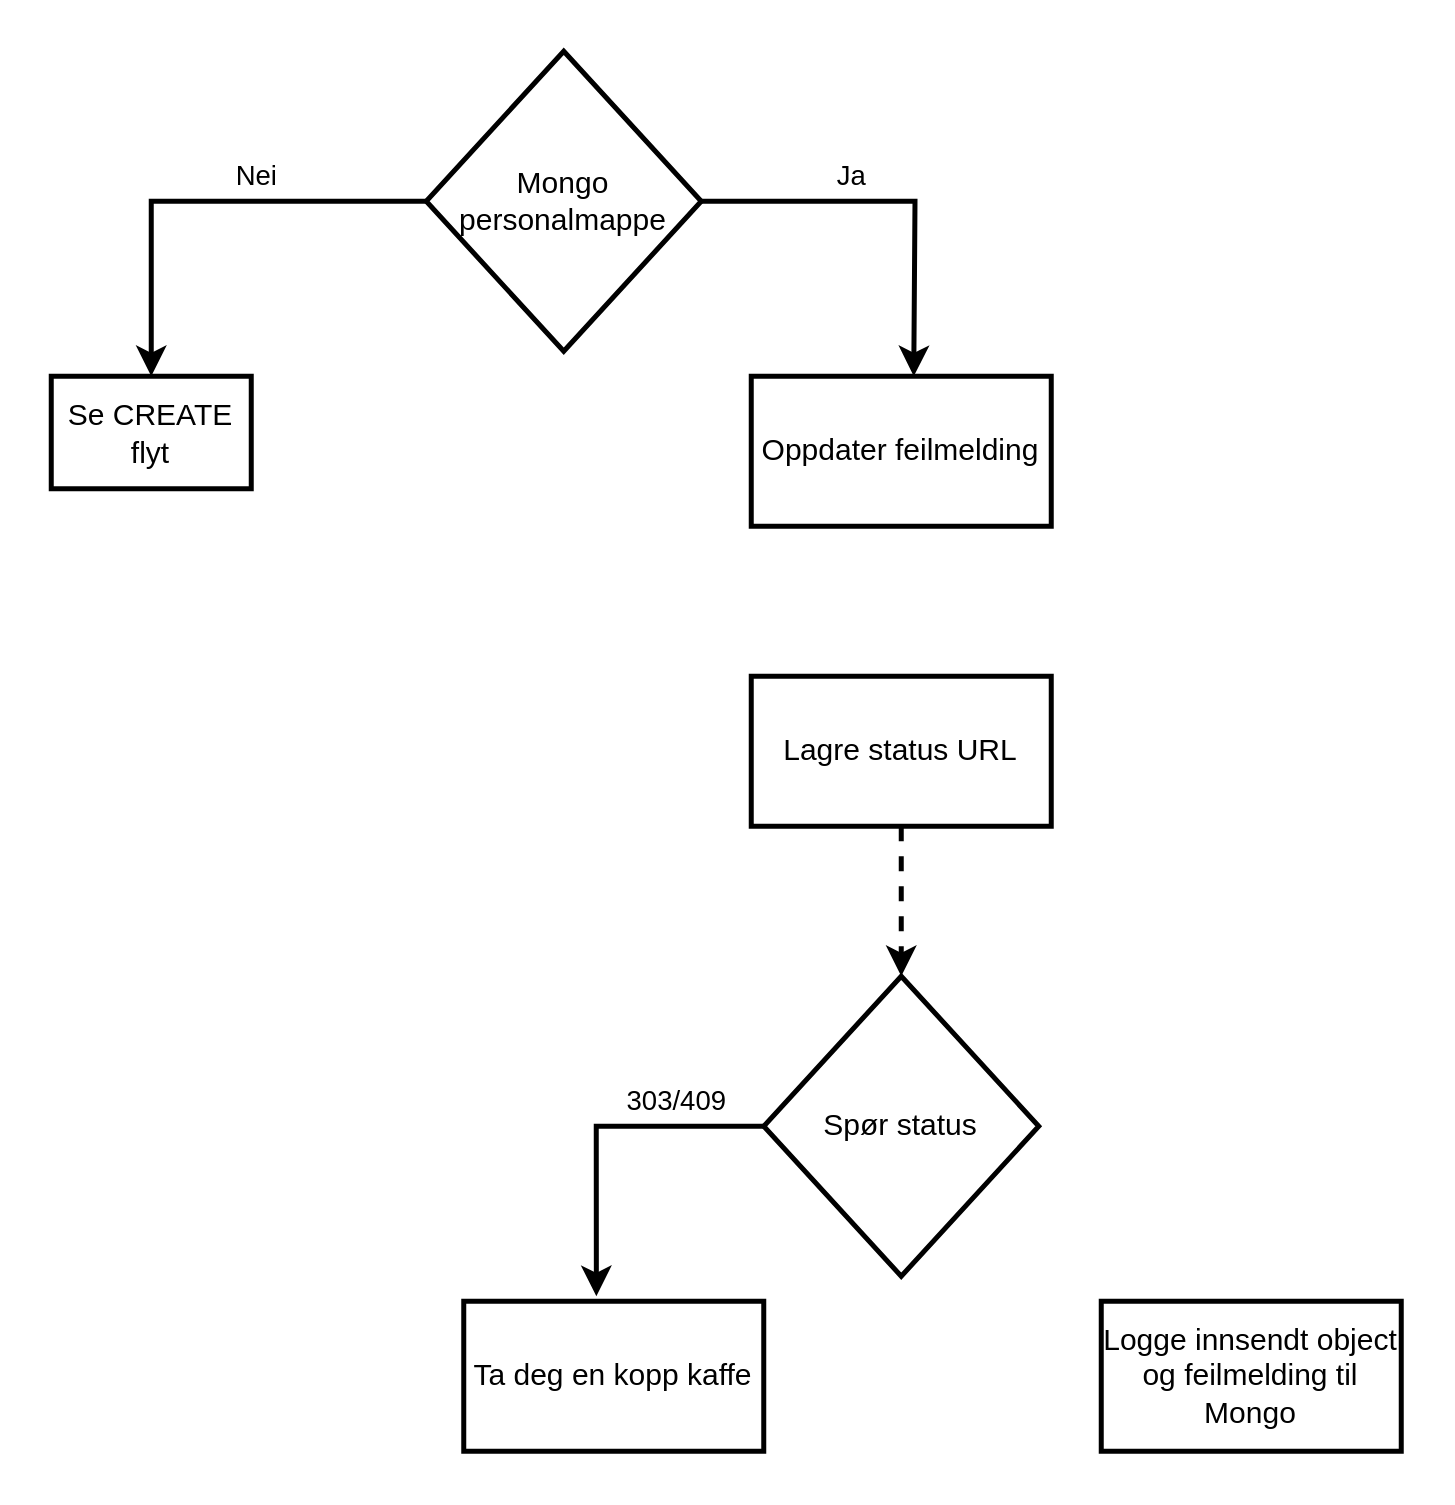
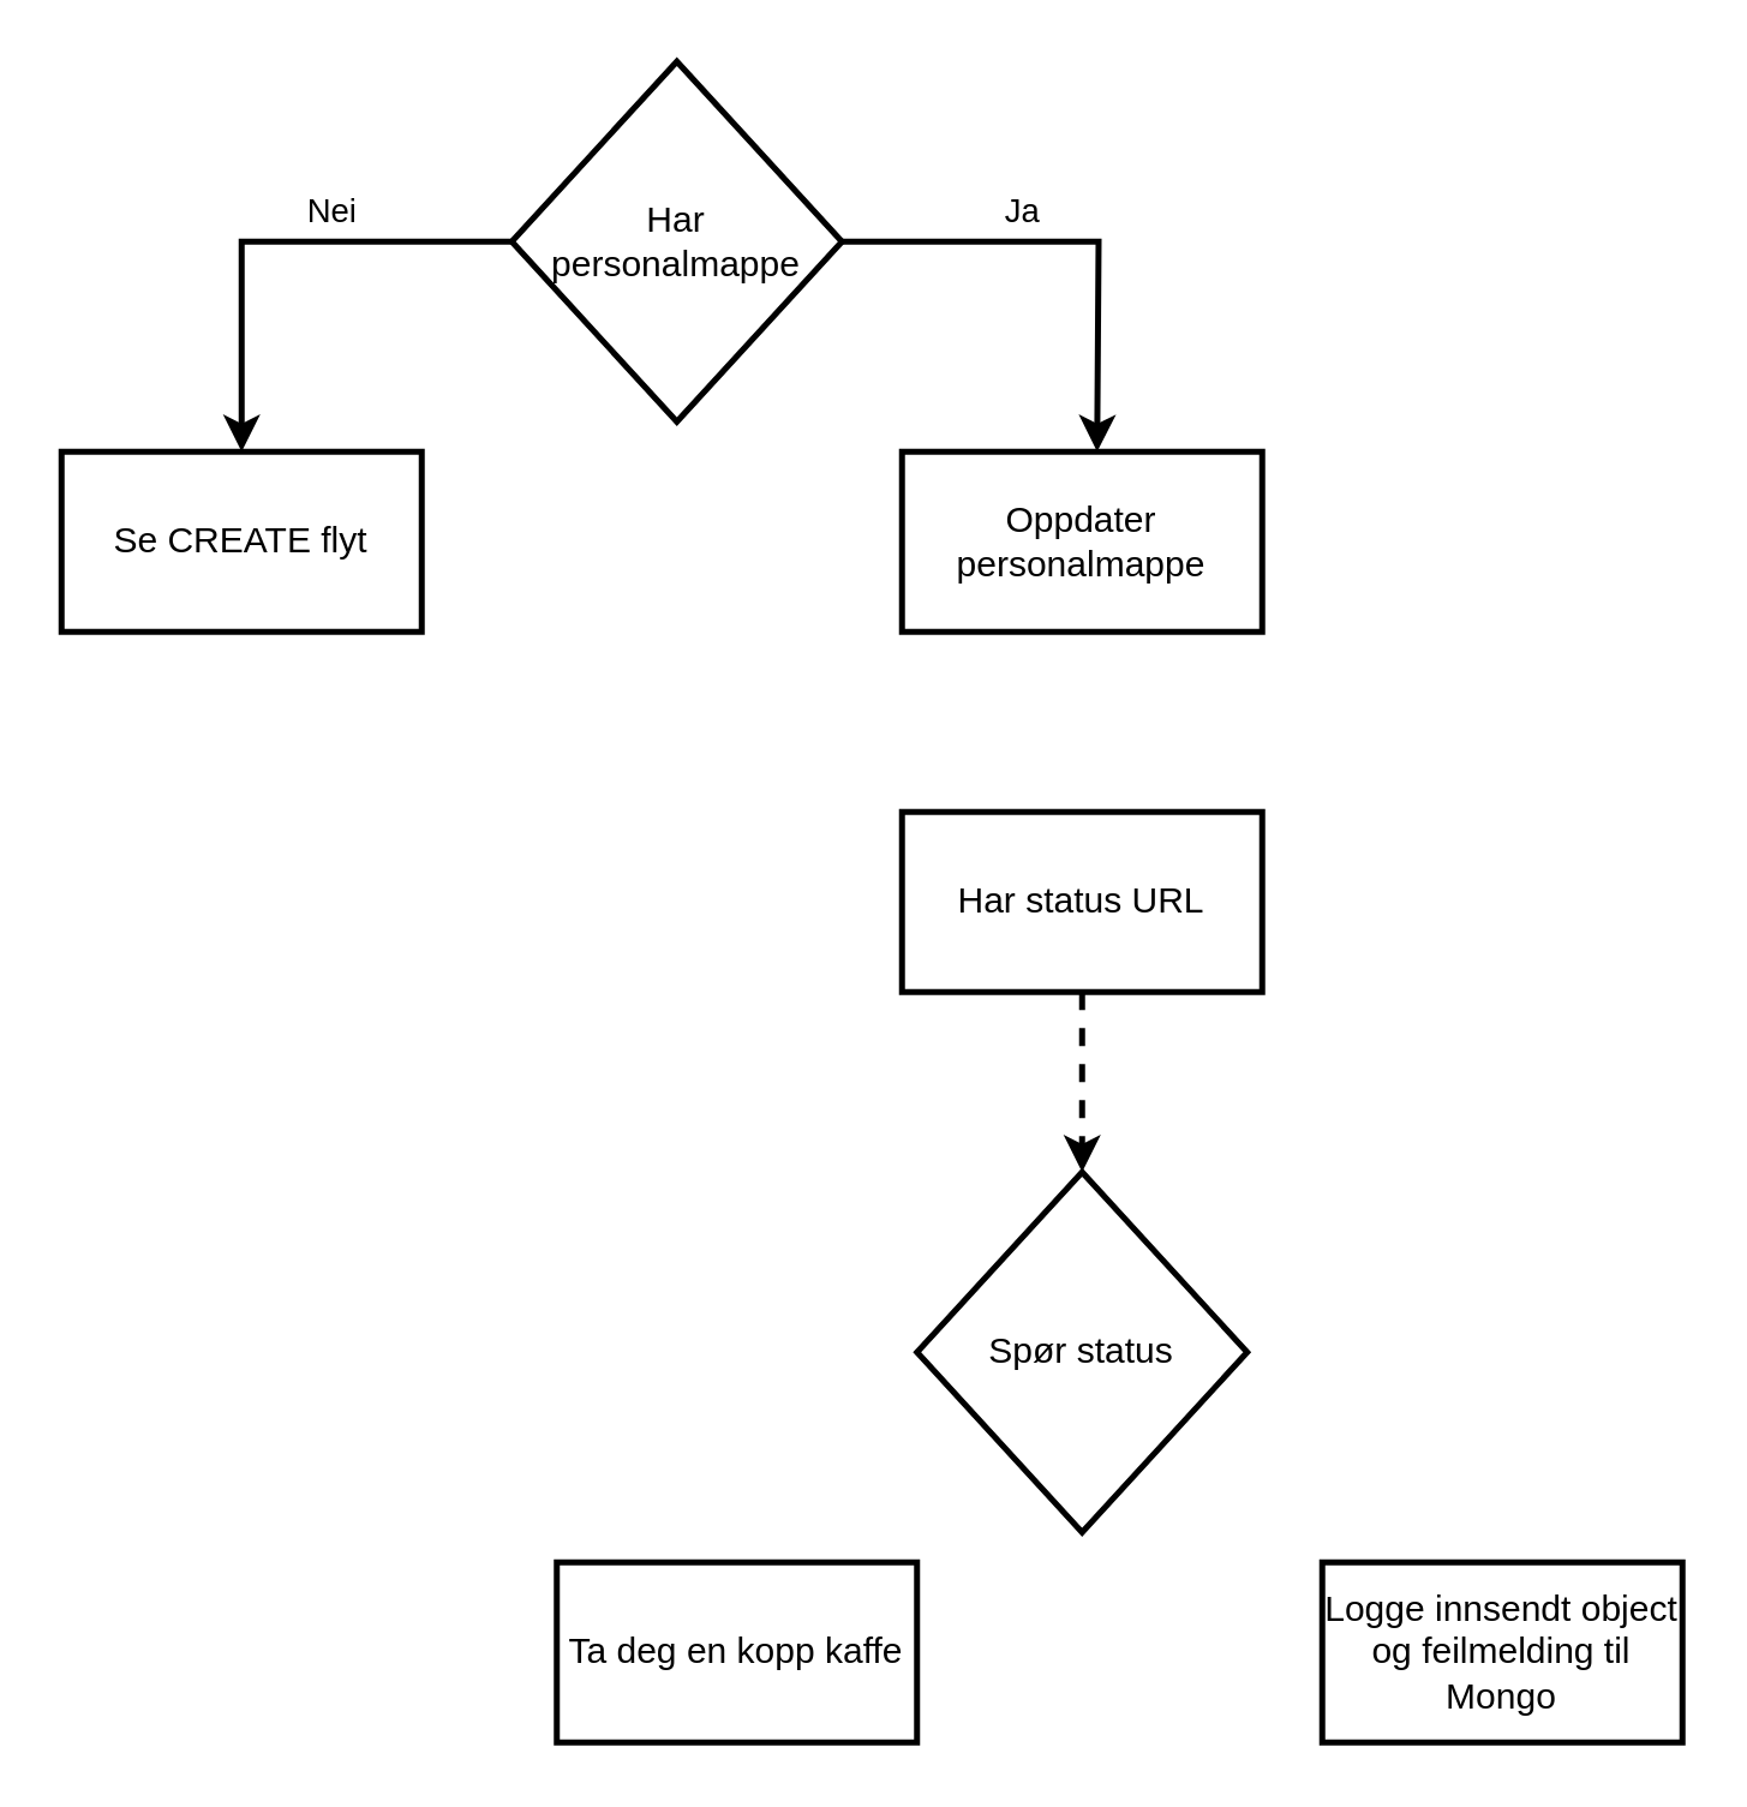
  <mxCell id="0" />
  <mxCell id="1" parent="0" />
  <mxCell id="2" value="Ja" style="edgeStyle=orthogonalEdgeStyle;rounded=0;orthogonalLoop=1;jettySize=auto;html=1;exitX=1;exitY=0.5;exitDx=0;exitDy=0;entryX=0.5;entryY=0;entryDx=0;entryDy=0;strokeWidth=2;labelBackgroundColor=none;" parent="1" source="4" edge="1"><mxGeometry x="-0.226" y="10" relative="1" as="geometry"><mxPoint x="365" y="150" as="targetPoint" /><mxPoint as="offset" /></mxGeometry></mxCell>
  <mxCell id="3" value="Nei" style="edgeStyle=orthogonalEdgeStyle;rounded=0;orthogonalLoop=1;jettySize=auto;html=1;exitX=0;exitY=0.5;exitDx=0;exitDy=0;entryX=0.5;entryY=0;entryDx=0;entryDy=0;strokeWidth=2;labelBackgroundColor=none;" parent="1" source="4" target="5" edge="1"><mxGeometry x="-0.25" y="-10" relative="1" as="geometry"><mxPoint as="offset" /></mxGeometry></mxCell>
- <mxCell id="4" value="Mongo &lt;br&gt;personalmappe" style="rhombus;whiteSpace=wrap;html=1;strokeWidth=2;labelBackgroundColor=none;fillColor=none;" parent="1" vertex="1"><mxGeometry x="170" y="20" width="110" height="120" as="geometry" /></mxCell>
- <mxCell id="5" value="Se CREATE flyt" style="rounded=0;whiteSpace=wrap;html=1;strokeWidth=2;labelBackgroundColor=none;fillColor=none;" parent="1" vertex="1"><mxGeometry x="20" y="150" width="80" height="45" as="geometry" /></mxCell>
- <mxCell id="6" value="Oppdater feilmelding" style="rounded=0;whiteSpace=wrap;html=1;strokeWidth=2;labelBackgroundColor=none;fillColor=none;" parent="1" vertex="1"><mxGeometry x="300" y="150" width="120" height="60" as="geometry" /></mxCell>
+ <mxCell id="4" value="Har &lt;br&gt;personalmappe" style="rhombus;whiteSpace=wrap;html=1;strokeWidth=2;labelBackgroundColor=none;fillColor=none;" parent="1" vertex="1"><mxGeometry x="170" y="20" width="110" height="120" as="geometry" /></mxCell>
+ <mxCell id="5" value="Se CREATE flyt" style="rounded=0;whiteSpace=wrap;html=1;strokeWidth=2;labelBackgroundColor=none;fillColor=none;" parent="1" vertex="1"><mxGeometry x="20" y="150" width="120" height="60" as="geometry" /></mxCell>
+ <mxCell id="6" value="Oppdater personalmappe" style="rounded=0;whiteSpace=wrap;html=1;strokeWidth=2;labelBackgroundColor=none;fillColor=none;" parent="1" vertex="1"><mxGeometry x="300" y="150" width="120" height="60" as="geometry" /></mxCell>
  <mxCell id="7" style="edgeStyle=orthogonalEdgeStyle;rounded=0;orthogonalLoop=1;jettySize=auto;html=1;exitX=0.5;exitY=1;exitDx=0;exitDy=0;entryX=0.5;entryY=0;entryDx=0;entryDy=0;strokeWidth=2;labelBackgroundColor=none;dashed=1;" parent="1" source="8" target="10" edge="1"><mxGeometry relative="1" as="geometry" /></mxCell>
- <mxCell id="8" value="Lagre status URL" style="rounded=0;whiteSpace=wrap;html=1;strokeWidth=2;labelBackgroundColor=none;fillColor=none;" parent="1" vertex="1"><mxGeometry x="300" y="270" width="120" height="60" as="geometry" /></mxCell>
- <mxCell id="9" value="303/409" style="edgeStyle=orthogonalEdgeStyle;rounded=0;orthogonalLoop=1;jettySize=auto;html=1;exitX=0;exitY=0.5;exitDx=0;exitDy=0;entryX=0.442;entryY=-0.033;entryDx=0;entryDy=0;entryPerimeter=0;strokeWidth=2;labelBackgroundColor=none;" parent="1" source="10" target="12" edge="1"><mxGeometry x="-0.482" y="-10" relative="1" as="geometry"><mxPoint as="offset" /></mxGeometry></mxCell>
+ <mxCell id="8" value="Har status URL" style="rounded=0;whiteSpace=wrap;html=1;strokeWidth=2;labelBackgroundColor=none;fillColor=none;" parent="1" vertex="1"><mxGeometry x="300" y="270" width="120" height="60" as="geometry" /></mxCell>
  <mxCell id="10" value="Spør status" style="rhombus;whiteSpace=wrap;html=1;strokeWidth=2;labelBackgroundColor=none;fillColor=none;" parent="1" vertex="1"><mxGeometry x="305" y="390" width="110" height="120" as="geometry" /></mxCell>
  <mxCell id="11" value="Logge innsendt object og feilmelding til Mongo" style="rounded=0;whiteSpace=wrap;html=1;strokeWidth=2;labelBackgroundColor=none;fillColor=none;" parent="1" vertex="1"><mxGeometry x="440" y="520" width="120" height="60" as="geometry" /></mxCell>
  <mxCell id="12" value="Ta deg en kopp kaffe" style="rounded=0;whiteSpace=wrap;html=1;strokeWidth=2;labelBackgroundColor=none;fillColor=none;" parent="1" vertex="1"><mxGeometry x="185" y="520" width="120" height="60" as="geometry" /></mxCell>
